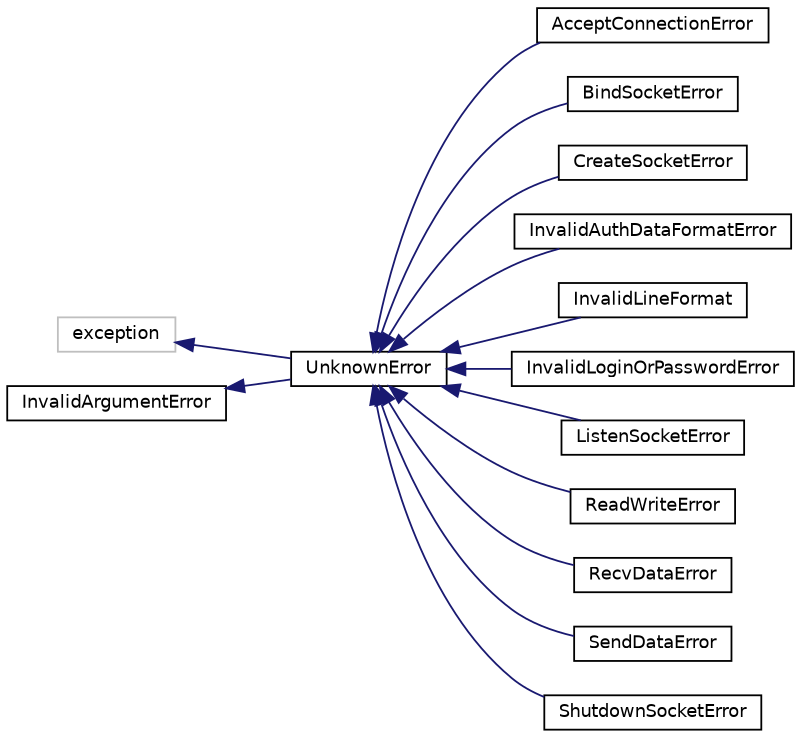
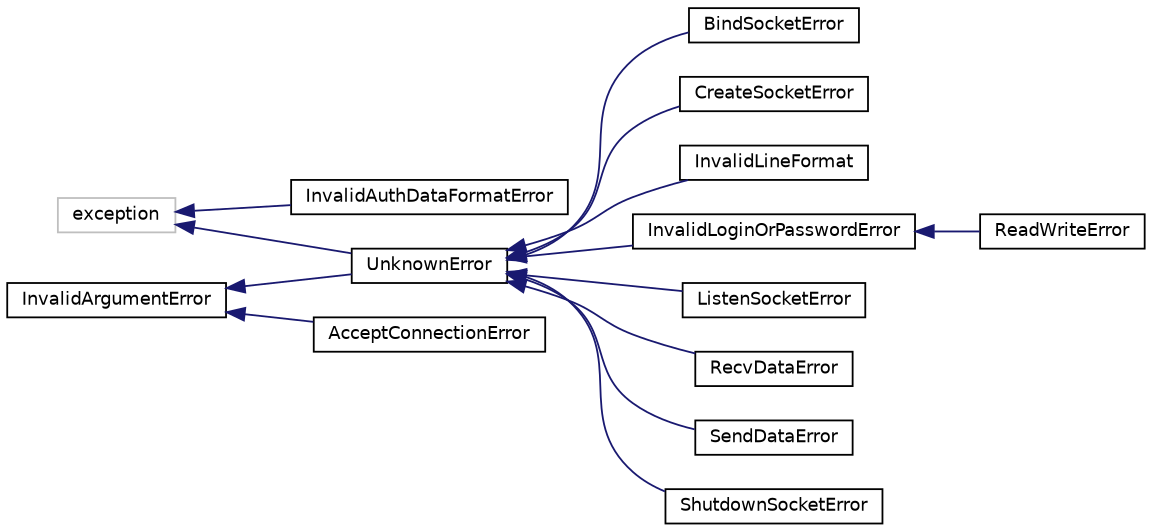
  digraph {
    rankdir=LR
    node [color=black fillcolor=white fontname=Helvetica fontsize=10 shape=record style=filled]
    edge [color=midnightblue dir=back fontname=Helvetica fontsize=10 labelfontname=Helvetica labelfontsize=10 style=solid]
    n1 [color=grey75 height=0.2 label=exception width=0.4]
    n2 [height=0.2 label=UnknownError width=0.4]
    n3 [height=0.2 label=AcceptConnectionError width=0.4]
    n4 [height=0.2 label=BindSocketError width=0.4]
    n5 [height=0.2 label=CreateSocketError width=0.4]
    n6 [height=0.2 label=InvalidAuthDataFormatError width=0.4]
    n7 [height=0.2 label=InvalidLineFormat width=0.4]
    n8 [height=0.2 label=InvalidLoginOrPasswordError width=0.4]
    n9 [height=0.2 label=ListenSocketError width=0.4]
    n10 [height=0.2 label=ReadWriteError width=0.4]
    n11 [height=0.2 label=RecvDataError width=0.4]
    n12 [height=0.2 label=SendDataError width=0.4]
    n13 [height=0.2 label=ShutdownSocketError width=0.4]
    n14 [height=0.2 label=InvalidArgumentError width=0.4]
    n1 -> n2
-   n2 -> n3
+   n14 -> n3
    n2 -> n4
    n2 -> n5
-   n2 -> n6
+   n1 -> n6
    n2 -> n7
    n2 -> n8
    n2 -> n9
-   n2 -> n10
+   n8 -> n10
    n2 -> n11
    n2 -> n12
    n2 -> n13
    n14 -> n2
  }
